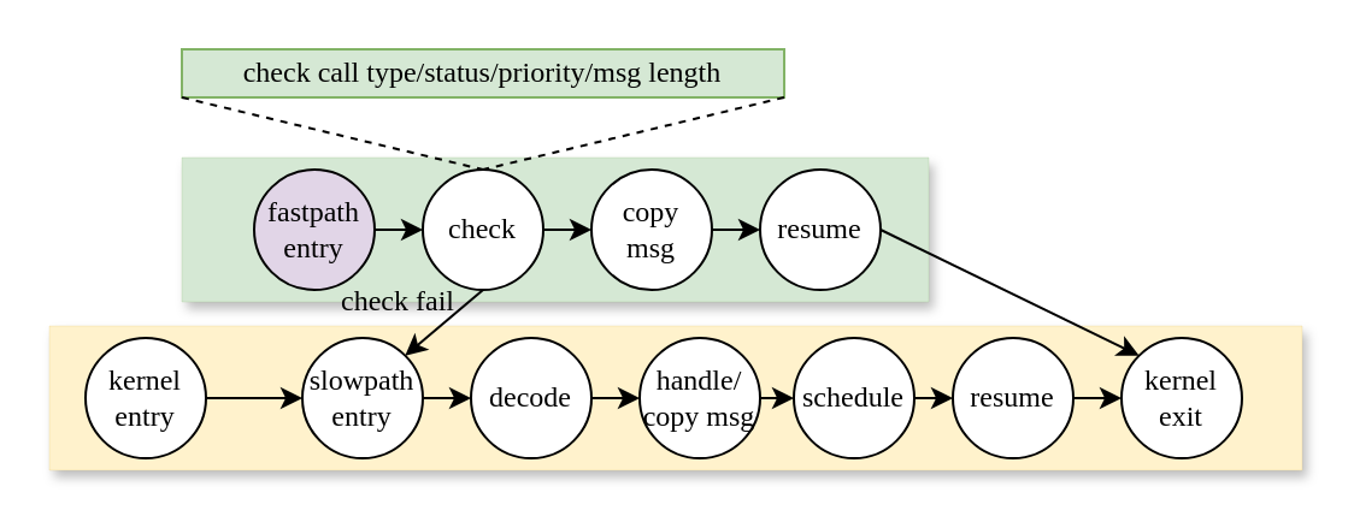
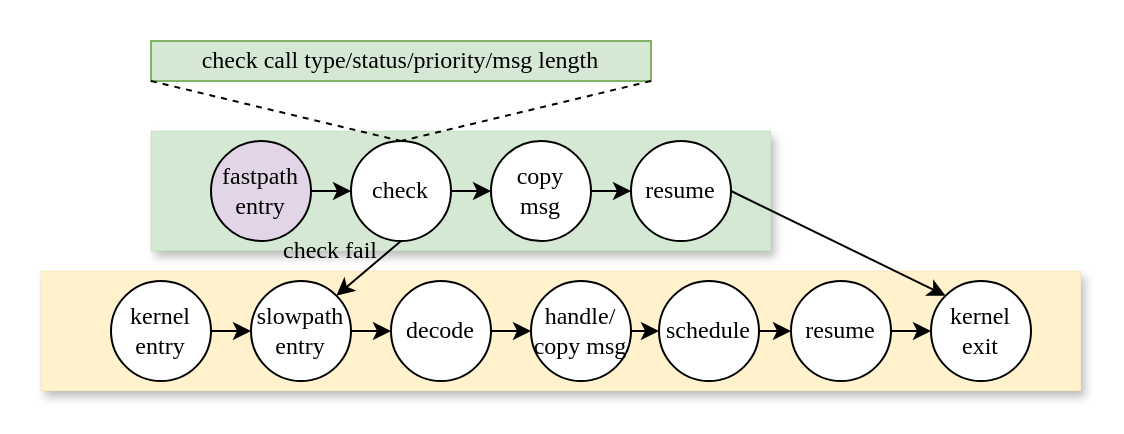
  <mxCell id="0" />
  <mxCell id="1" parent="0" />
  <mxCell id="2" value="" style="rounded=0;whiteSpace=wrap;html=1;fillColor=#fff2cc;strokeColor=#d6b656;strokeWidth=0;container=0;shadow=1;" vertex="1" parent="1"><mxGeometry x="20" y="135" width="520" height="60" as="geometry" /></mxCell>
  <mxCell id="3" value="" style="rounded=0;whiteSpace=wrap;html=1;fillColor=#d5e8d4;strokeColor=#82b366;strokeWidth=0;container=0;shadow=1;" vertex="1" parent="1"><mxGeometry x="75" y="65" width="310" height="60" as="geometry" /></mxCell>
- <mxCell id="4" value="&lt;font face=&quot;Times New Roman&quot;&gt;kernel entry&lt;/font&gt;" style="ellipse;whiteSpace=wrap;html=1;aspect=fixed;" vertex="1" parent="1"><mxGeometry x="35" y="140" width="50" height="50" as="geometry" /></mxCell>
+ <mxCell id="4" value="&lt;font face=&quot;Times New Roman&quot;&gt;kernel entry&lt;/font&gt;" style="ellipse;whiteSpace=wrap;html=1;aspect=fixed;" vertex="1" parent="1"><mxGeometry x="55" y="140" width="50" height="50" as="geometry" /></mxCell>
  <mxCell id="5" value="&lt;font face=&quot;Times New Roman&quot;&gt;slowpath&lt;/font&gt;&lt;div&gt;&lt;font face=&quot;Times New Roman&quot;&gt;entry&lt;/font&gt;&lt;/div&gt;" style="ellipse;whiteSpace=wrap;html=1;aspect=fixed;" vertex="1" parent="1"><mxGeometry x="125" y="140" width="50" height="50" as="geometry" /></mxCell>
  <mxCell id="6" value="&lt;font face=&quot;Times New Roman&quot;&gt;decode&lt;/font&gt;" style="ellipse;whiteSpace=wrap;html=1;aspect=fixed;" vertex="1" parent="1"><mxGeometry x="195" y="140" width="50" height="50" as="geometry" /></mxCell>
  <mxCell id="7" value="&lt;span style=&quot;font-family: &amp;quot;Times New Roman&amp;quot;;&quot;&gt;handle/&lt;/span&gt;&lt;div&gt;&lt;span style=&quot;font-family: &amp;quot;Times New Roman&amp;quot;;&quot;&gt;copy msg&lt;/span&gt;&lt;/div&gt;" style="ellipse;whiteSpace=wrap;html=1;aspect=fixed;" vertex="1" parent="1"><mxGeometry x="265" y="140" width="50" height="50" as="geometry" /></mxCell>
  <mxCell id="8" value="&lt;font face=&quot;Times New Roman&quot;&gt;resume&lt;/font&gt;" style="ellipse;whiteSpace=wrap;html=1;aspect=fixed;" vertex="1" parent="1"><mxGeometry x="395" y="140" width="50" height="50" as="geometry" /></mxCell>
  <mxCell id="9" value="&lt;font face=&quot;Times New Roman&quot;&gt;kernel exit&lt;/font&gt;" style="ellipse;whiteSpace=wrap;html=1;aspect=fixed;" vertex="1" parent="1"><mxGeometry x="465" y="140" width="50" height="50" as="geometry" /></mxCell>
  <mxCell id="10" value="&lt;font face=&quot;Times New Roman&quot;&gt;fastpath&lt;/font&gt;&lt;div&gt;&lt;font face=&quot;Times New Roman&quot;&gt;entry&lt;/font&gt;&lt;/div&gt;" style="ellipse;whiteSpace=wrap;html=1;aspect=fixed;fillColor=#e1d5e7;" vertex="1" parent="1"><mxGeometry x="105" y="70" width="50" height="50" as="geometry" /></mxCell>
  <mxCell id="11" value="&lt;span style=&quot;font-family: &amp;quot;Times New Roman&amp;quot;;&quot;&gt;schedule&lt;/span&gt;" style="ellipse;whiteSpace=wrap;html=1;aspect=fixed;" vertex="1" parent="1"><mxGeometry x="329" y="140" width="50" height="50" as="geometry" /></mxCell>
  <mxCell id="12" value="&lt;font face=&quot;Times New Roman&quot;&gt;copy&lt;/font&gt;&lt;div&gt;&lt;font face=&quot;Times New Roman&quot;&gt;msg&lt;/font&gt;&lt;/div&gt;" style="ellipse;whiteSpace=wrap;html=1;aspect=fixed;" vertex="1" parent="1"><mxGeometry x="245" y="70" width="50" height="50" as="geometry" /></mxCell>
  <mxCell id="13" value="&lt;font face=&quot;Times New Roman&quot;&gt;resume&lt;/font&gt;" style="ellipse;whiteSpace=wrap;html=1;aspect=fixed;" vertex="1" parent="1"><mxGeometry x="315" y="70" width="50" height="50" as="geometry" /></mxCell>
  <mxCell id="14" value="&lt;font face=&quot;Times New Roman&quot;&gt;check&lt;/font&gt;" style="ellipse;whiteSpace=wrap;html=1;aspect=fixed;" vertex="1" parent="1"><mxGeometry x="175" y="70" width="50" height="50" as="geometry" /></mxCell>
  <mxCell id="15" value="&lt;font face=&quot;Times New Roman&quot;&gt;check call type/status/priority/msg length&lt;/font&gt;" style="rounded=0;whiteSpace=wrap;html=1;fillColor=#d5e8d4;strokeColor=#82b366;" vertex="1" parent="1"><mxGeometry x="75" y="20" width="250" height="20" as="geometry" /></mxCell>
  <mxCell id="16" value="" style="endArrow=none;dashed=1;html=1;rounded=0;exitX=0;exitY=1;exitDx=0;exitDy=0;" edge="1" parent="1" source="15"><mxGeometry width="50" height="50" relative="1" as="geometry"><mxPoint x="275" y="150" as="sourcePoint" /><mxPoint x="200" y="70" as="targetPoint" /></mxGeometry></mxCell>
  <mxCell id="17" value="" style="endArrow=none;dashed=1;html=1;rounded=0;exitX=1;exitY=1;exitDx=0;exitDy=0;entryX=0.5;entryY=0;entryDx=0;entryDy=0;" edge="1" parent="1" source="15" target="14"><mxGeometry width="50" height="50" relative="1" as="geometry"><mxPoint x="85" y="50" as="sourcePoint" /><mxPoint x="210" y="80" as="targetPoint" /></mxGeometry></mxCell>
  <mxCell id="18" value="" style="endArrow=classic;html=1;rounded=0;exitX=1;exitY=0.5;exitDx=0;exitDy=0;entryX=0;entryY=0.5;entryDx=0;entryDy=0;" edge="1" parent="1" source="10" target="14"><mxGeometry width="50" height="50" relative="1" as="geometry"><mxPoint x="275" y="150" as="sourcePoint" /><mxPoint x="325" y="100" as="targetPoint" /></mxGeometry></mxCell>
  <mxCell id="19" value="" style="endArrow=classic;html=1;rounded=0;exitX=1;exitY=0.5;exitDx=0;exitDy=0;entryX=0;entryY=0.5;entryDx=0;entryDy=0;" edge="1" parent="1" source="14" target="12"><mxGeometry width="50" height="50" relative="1" as="geometry"><mxPoint x="275" y="150" as="sourcePoint" /><mxPoint x="325" y="100" as="targetPoint" /></mxGeometry></mxCell>
  <mxCell id="20" value="" style="endArrow=classic;html=1;rounded=0;exitX=1;exitY=0.5;exitDx=0;exitDy=0;entryX=0;entryY=0.5;entryDx=0;entryDy=0;" edge="1" parent="1" source="12" target="13"><mxGeometry width="50" height="50" relative="1" as="geometry"><mxPoint x="275" y="150" as="sourcePoint" /><mxPoint x="325" y="100" as="targetPoint" /></mxGeometry></mxCell>
  <mxCell id="21" value="" style="endArrow=classic;html=1;rounded=0;exitX=0.5;exitY=1;exitDx=0;exitDy=0;entryX=1;entryY=0;entryDx=0;entryDy=0;" edge="1" parent="1" source="14" target="5"><mxGeometry width="50" height="50" relative="1" as="geometry"><mxPoint x="275" y="150" as="sourcePoint" /><mxPoint x="325" y="100" as="targetPoint" /></mxGeometry></mxCell>
  <mxCell id="22" value="" style="endArrow=classic;html=1;rounded=0;exitX=1;exitY=0.5;exitDx=0;exitDy=0;entryX=0;entryY=0.5;entryDx=0;entryDy=0;" edge="1" parent="1" source="4" target="5"><mxGeometry width="50" height="50" relative="1" as="geometry"><mxPoint x="275" y="150" as="sourcePoint" /><mxPoint x="325" y="100" as="targetPoint" /></mxGeometry></mxCell>
  <mxCell id="23" value="" style="endArrow=classic;html=1;rounded=0;exitX=1;exitY=0.5;exitDx=0;exitDy=0;entryX=0;entryY=0.5;entryDx=0;entryDy=0;" edge="1" parent="1" source="5" target="6"><mxGeometry width="50" height="50" relative="1" as="geometry"><mxPoint x="115" y="175" as="sourcePoint" /><mxPoint x="135" y="175" as="targetPoint" /></mxGeometry></mxCell>
  <mxCell id="24" value="" style="endArrow=classic;html=1;rounded=0;exitX=1;exitY=0.5;exitDx=0;exitDy=0;entryX=0;entryY=0.5;entryDx=0;entryDy=0;" edge="1" parent="1" source="6" target="7"><mxGeometry width="50" height="50" relative="1" as="geometry"><mxPoint x="185" y="175" as="sourcePoint" /><mxPoint x="205" y="175" as="targetPoint" /></mxGeometry></mxCell>
  <mxCell id="25" value="" style="endArrow=classic;html=1;rounded=0;exitX=1;exitY=0.5;exitDx=0;exitDy=0;entryX=0;entryY=0.5;entryDx=0;entryDy=0;" edge="1" parent="1" source="7" target="11"><mxGeometry width="50" height="50" relative="1" as="geometry"><mxPoint x="255" y="175" as="sourcePoint" /><mxPoint x="275" y="175" as="targetPoint" /></mxGeometry></mxCell>
  <mxCell id="26" value="" style="endArrow=classic;html=1;rounded=0;exitX=1;exitY=0.5;exitDx=0;exitDy=0;entryX=0;entryY=0.5;entryDx=0;entryDy=0;" edge="1" parent="1" source="11" target="8"><mxGeometry width="50" height="50" relative="1" as="geometry"><mxPoint x="275" y="150" as="sourcePoint" /><mxPoint x="325" y="100" as="targetPoint" /></mxGeometry></mxCell>
  <mxCell id="27" value="" style="endArrow=classic;html=1;rounded=0;exitX=1;exitY=0.5;exitDx=0;exitDy=0;entryX=0;entryY=0.5;entryDx=0;entryDy=0;" edge="1" parent="1" source="8" target="9"><mxGeometry width="50" height="50" relative="1" as="geometry"><mxPoint x="275" y="150" as="sourcePoint" /><mxPoint x="325" y="100" as="targetPoint" /></mxGeometry></mxCell>
  <mxCell id="28" value="" style="endArrow=classic;html=1;rounded=0;exitX=1;exitY=0.5;exitDx=0;exitDy=0;entryX=0;entryY=0;entryDx=0;entryDy=0;" edge="1" parent="1" source="13" target="9"><mxGeometry width="50" height="50" relative="1" as="geometry"><mxPoint x="275" y="150" as="sourcePoint" /><mxPoint x="325" y="100" as="targetPoint" /></mxGeometry></mxCell>
  <mxCell id="29" value="&lt;font face=&quot;Times New Roman&quot;&gt;check fail&lt;/font&gt;" style="text;html=1;align=center;verticalAlign=middle;whiteSpace=wrap;rounded=0;" vertex="1" parent="1"><mxGeometry x="135" y="110" width="60" height="30" as="geometry" /></mxCell>
